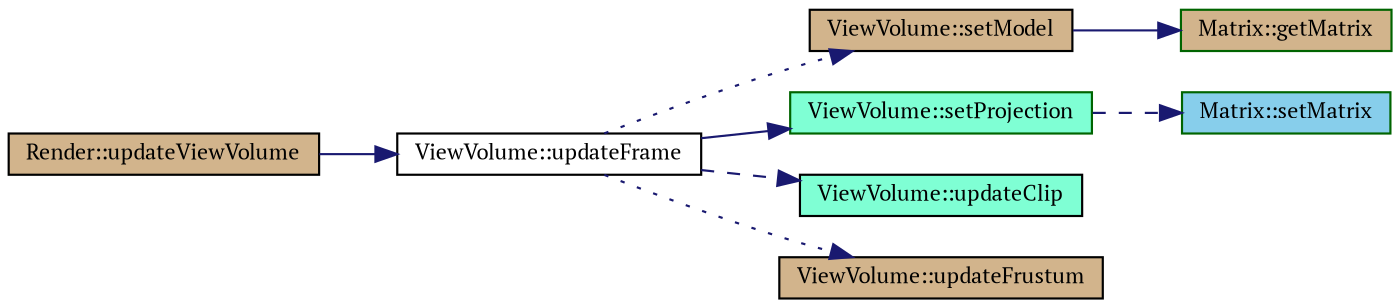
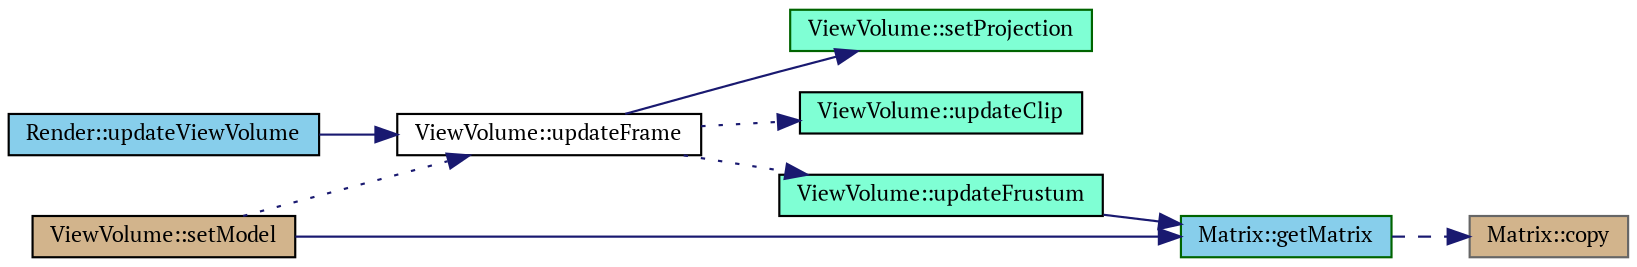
  digraph {
    fontname="PT Serif"
    rankdir=LR
    node [color=black fillcolor=skyblue fontname="PT Serif" fontsize=10 shape=record style=filled]
    edge [color=midnightblue fontname="PT Serif" fontsize=10 labelfontname=Helvetica labelfontsize=10 style=solid]
-   n1 [fillcolor=tan fontcolor=black height=0.2 label="Render::updateViewVolume" width=0.4]
+   n1 [fontcolor=black height=0.2 label="Render::updateViewVolume" width=0.4]
    n2 [fillcolor=white height=0.2 label="ViewVolume::updateFrame" width=0.4]
    n3 [fillcolor=tan height=0.2 label="ViewVolume::setModel" width=0.4]
    n4 [color=darkgreen fillcolor=aquamarine height=0.2 label="ViewVolume::setProjection" width=0.4]
    n5 [fillcolor=aquamarine height=0.2 label="ViewVolume::updateClip" width=0.4]
-   n6 [fillcolor=tan height=0.2 label="ViewVolume::updateFrustum" width=0.4]
-   n7 [color=darkgreen fillcolor=tan height=0.2 label="Matrix::getMatrix" width=0.4]
-   n8 [color=darkgreen height=0.2 label="Matrix::setMatrix" width=0.4]
+   n6 [fillcolor=aquamarine height=0.2 label="ViewVolume::updateFrustum" width=0.4]
+   n7 [color=darkgreen height=0.2 label="Matrix::getMatrix" width=0.4]
+   n9 [color=gray40 fillcolor=tan height=0.2 label="Matrix::copy" width=0.4]
    n1 -> n2
-   n2 -> n3 [style=dotted]
+   n3 -> n2 [style=dotted]
    n2 -> n4
-   n2 -> n5 [style=dashed]
+   n2 -> n5 [style=dotted]
    n2 -> n6 [style=dotted]
    n3 -> n7
-   n4 -> n8 [style=dashed]
+   n6 -> n7
+   n7 -> n9 [style=dashed]
  }
